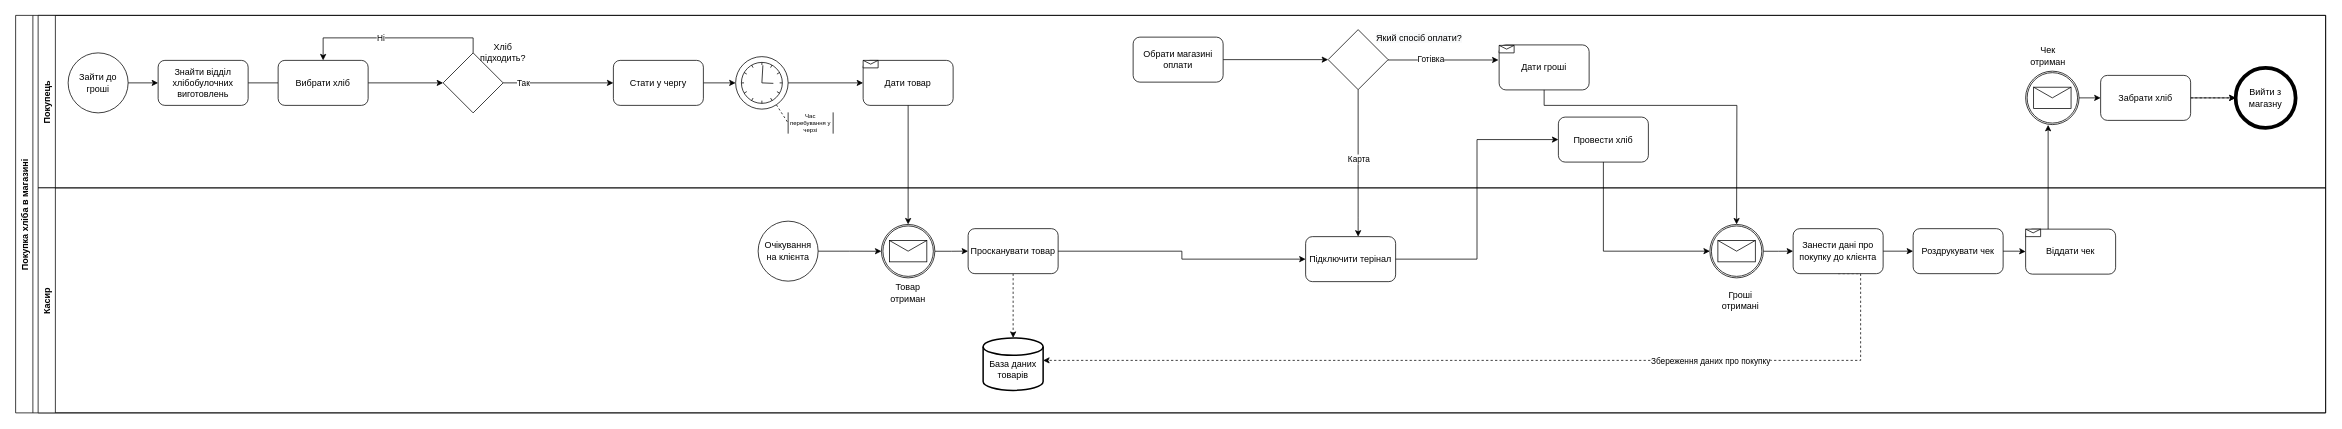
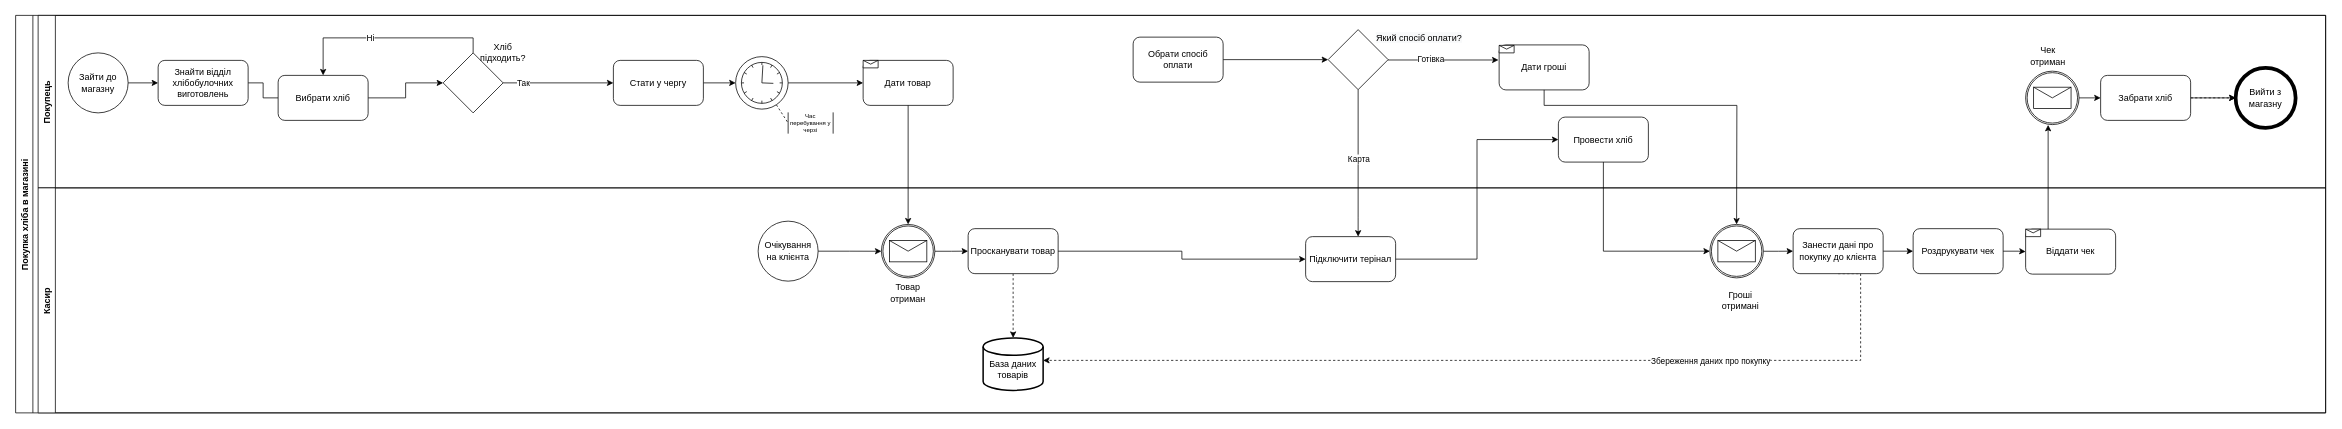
  <mxCell id="0" />
  <mxCell id="1" parent="0" />
  <mxCell id="2" value="Покупка хліба в магазині" style="swimlane;horizontal=0;" parent="1" vertex="1"><mxGeometry x="20" y="20" width="3080" height="530" as="geometry" /></mxCell>
  <mxCell id="3" value="Покупець" style="swimlane;horizontal=0;" parent="2" vertex="1"><mxGeometry x="30" width="3050" height="230" as="geometry" /></mxCell>
  <mxCell id="4" style="edgeStyle=orthogonalEdgeStyle;rounded=0;orthogonalLoop=1;jettySize=auto;html=1;entryX=0;entryY=0.5;entryDx=0;entryDy=0;" parent="3" source="5" target="8" edge="1"><mxGeometry relative="1" as="geometry" /></mxCell>
- <mxCell id="5" value="Зайти до гроші" style="ellipse;whiteSpace=wrap;html=1;aspect=fixed;" parent="3" vertex="1"><mxGeometry x="40" y="50" width="80" height="80" as="geometry" /></mxCell>
+ <mxCell id="5" value="Зайти до магазну" style="ellipse;whiteSpace=wrap;html=1;aspect=fixed;" parent="3" vertex="1"><mxGeometry x="40" y="50" width="80" height="80" as="geometry" /></mxCell>
  <mxCell id="6" value="Вийти з магазну" style="ellipse;whiteSpace=wrap;html=1;aspect=fixed;strokeWidth=5;" parent="3" vertex="1"><mxGeometry x="2930" y="70.01" width="80" height="80" as="geometry" /></mxCell>
  <mxCell id="7" style="edgeStyle=orthogonalEdgeStyle;rounded=0;orthogonalLoop=1;jettySize=auto;html=1;entryX=0;entryY=0.5;entryDx=0;entryDy=0;endArrow=none;" parent="3" source="8" target="10" edge="1"><mxGeometry relative="1" as="geometry" /></mxCell>
  <mxCell id="8" value="Знайти відділ хлібобулочних виготовлень" style="rounded=1;whiteSpace=wrap;html=1;strokeWidth=1;" parent="3" vertex="1"><mxGeometry x="160" y="60" width="120" height="60" as="geometry" /></mxCell>
  <mxCell id="9" style="edgeStyle=orthogonalEdgeStyle;rounded=0;orthogonalLoop=1;jettySize=auto;html=1;entryX=0;entryY=0.5;entryDx=0;entryDy=0;" parent="3" source="10" target="15" edge="1"><mxGeometry relative="1" as="geometry" /></mxCell>
- <mxCell id="10" value="Вибрати хліб" style="rounded=1;whiteSpace=wrap;html=1;strokeWidth=1;" parent="3" vertex="1"><mxGeometry x="320" y="60" width="120" height="60" as="geometry" /></mxCell>
+ <mxCell id="10" value="Вибрати хліб" style="rounded=1;whiteSpace=wrap;html=1;strokeWidth=1;" parent="3" vertex="1"><mxGeometry x="320" y="80" width="120" height="60" as="geometry" /></mxCell>
  <mxCell id="11" style="edgeStyle=orthogonalEdgeStyle;rounded=0;orthogonalLoop=1;jettySize=auto;html=1;entryX=0.5;entryY=0;entryDx=0;entryDy=0;" parent="3" source="15" target="10" edge="1"><mxGeometry relative="1" as="geometry"><Array as="points"><mxPoint x="580" y="30" /><mxPoint x="380" y="30" /></Array></mxGeometry></mxCell>
  <mxCell id="12" value="Ні" style="edgeLabel;html=1;align=center;verticalAlign=middle;resizable=0;points=[];" parent="11" vertex="1" connectable="0"><mxGeometry x="0.369" y="-1" relative="1" as="geometry"><mxPoint x="27" as="offset" /></mxGeometry></mxCell>
  <mxCell id="13" style="edgeStyle=orthogonalEdgeStyle;rounded=0;orthogonalLoop=1;jettySize=auto;html=1;entryX=0;entryY=0.5;entryDx=0;entryDy=0;" parent="3" source="15" target="17" edge="1"><mxGeometry relative="1" as="geometry"><Array as="points" /><mxPoint x="610" y="90" as="targetPoint" /></mxGeometry></mxCell>
  <mxCell id="14" value="Так" style="edgeLabel;html=1;align=center;verticalAlign=middle;resizable=0;points=[];" parent="13" vertex="1" connectable="0"><mxGeometry x="0.752" relative="1" as="geometry"><mxPoint x="-103" y="-1" as="offset" /></mxGeometry></mxCell>
  <mxCell id="15" value="" style="rhombus;whiteSpace=wrap;html=1;strokeWidth=1;" parent="3" vertex="1"><mxGeometry x="540" y="50" width="80" height="80" as="geometry" /></mxCell>
  <mxCell id="16" style="edgeStyle=orthogonalEdgeStyle;rounded=0;orthogonalLoop=1;jettySize=auto;html=1;entryX=0;entryY=0.5;entryDx=0;entryDy=0;entryPerimeter=0;" parent="3" source="17" target="19" edge="1"><mxGeometry relative="1" as="geometry" /></mxCell>
  <mxCell id="17" value="Стати у чергу" style="rounded=1;whiteSpace=wrap;html=1;strokeWidth=1;" parent="3" vertex="1"><mxGeometry x="767" y="60" width="120" height="60" as="geometry" /></mxCell>
  <mxCell id="18" style="edgeStyle=orthogonalEdgeStyle;rounded=0;orthogonalLoop=1;jettySize=auto;html=1;entryX=0;entryY=0.5;entryDx=0;entryDy=0;" parent="3" source="19" target="28" edge="1"><mxGeometry relative="1" as="geometry" /></mxCell>
  <mxCell id="19" value="" style="points=[[0.145,0.145,0],[0.5,0,0],[0.855,0.145,0],[1,0.5,0],[0.855,0.855,0],[0.5,1,0],[0.145,0.855,0],[0,0.5,0]];shape=mxgraph.bpmn.event;html=1;verticalLabelPosition=bottom;labelBackgroundColor=#ffffff;verticalAlign=top;align=center;perimeter=ellipsePerimeter;outlineConnect=0;aspect=fixed;outline=standard;symbol=timer;" parent="3" vertex="1"><mxGeometry x="930" y="55" width="70" height="70" as="geometry" /></mxCell>
  <mxCell id="20" style="edgeStyle=orthogonalEdgeStyle;rounded=0;orthogonalLoop=1;jettySize=auto;html=1;entryX=-0.007;entryY=0.335;entryDx=0;entryDy=0;entryPerimeter=0;" parent="3" source="22" target="23" edge="1"><mxGeometry relative="1" as="geometry"><Array as="points"><mxPoint x="1948" y="59" /></Array></mxGeometry></mxCell>
  <mxCell id="21" value="Готівка" style="edgeLabel;html=1;align=center;verticalAlign=middle;resizable=0;points=[];" parent="20" vertex="1" connectable="0"><mxGeometry x="-0.222" relative="1" as="geometry"><mxPoint y="-1" as="offset" /></mxGeometry></mxCell>
  <mxCell id="22" value="" style="rhombus;whiteSpace=wrap;html=1;" parent="3" vertex="1"><mxGeometry x="1720" y="19" width="80" height="80" as="geometry" /></mxCell>
  <mxCell id="23" value="Дати гроші" style="rounded=1;whiteSpace=wrap;html=1;" parent="3" vertex="1"><mxGeometry x="1948" y="39.38" width="120" height="60" as="geometry" /></mxCell>
  <mxCell id="24" style="edgeStyle=orthogonalEdgeStyle;rounded=0;orthogonalLoop=1;jettySize=auto;html=1;entryX=0;entryY=0.5;entryDx=0;entryDy=0;" parent="3" source="26" target="22" edge="1"><mxGeometry relative="1" as="geometry" /></mxCell>
  <mxCell id="25" value="&lt;span style=&quot;font-size: 12px ; background-color: rgb(248 , 249 , 250)&quot;&gt;Який спосіб оплати?&lt;/span&gt;" style="edgeLabel;html=1;align=center;verticalAlign=middle;resizable=0;points=[];" parent="24" vertex="1" connectable="0"><mxGeometry x="-0.211" relative="1" as="geometry"><mxPoint x="205" y="-30" as="offset" /></mxGeometry></mxCell>
- <mxCell id="26" value="Обрати магазині оплати" style="rounded=1;whiteSpace=wrap;html=1;" parent="3" vertex="1"><mxGeometry x="1460" y="29" width="120" height="60" as="geometry" /></mxCell>
+ <mxCell id="26" value="Обрати спосіб оплати" style="rounded=1;whiteSpace=wrap;html=1;" parent="3" vertex="1"><mxGeometry x="1460" y="29" width="120" height="60" as="geometry" /></mxCell>
  <mxCell id="27" value="Провести хліб" style="rounded=1;whiteSpace=wrap;html=1;" parent="3" vertex="1"><mxGeometry x="2027" y="135.62" width="120" height="60" as="geometry" /></mxCell>
  <mxCell id="28" value="Дати товар" style="rounded=1;whiteSpace=wrap;html=1;" parent="3" vertex="1"><mxGeometry x="1100" y="60" width="120" height="60" as="geometry" /></mxCell>
  <mxCell id="29" value="" style="shape=message;html=1;whiteSpace=wrap;html=1;outlineConnect=0;strokeWidth=1;" parent="3" vertex="1"><mxGeometry x="1100" y="60" width="20" height="10" as="geometry" /></mxCell>
  <mxCell id="30" style="edgeStyle=orthogonalEdgeStyle;rounded=0;orthogonalLoop=1;jettySize=auto;html=1;exitX=0.5;exitY=1;exitDx=0;exitDy=0;" parent="3" source="22" target="46" edge="1"><mxGeometry relative="1" as="geometry"><mxPoint x="1705" y="140" as="sourcePoint" /><Array as="points"><mxPoint x="1760" y="270" /><mxPoint x="1760" y="270" /></Array></mxGeometry></mxCell>
  <mxCell id="31" value="Карта" style="edgeLabel;html=1;align=center;verticalAlign=middle;resizable=0;points=[];" parent="30" vertex="1" connectable="0"><mxGeometry x="-0.362" y="1" relative="1" as="geometry"><mxPoint x="-1" y="29" as="offset" /></mxGeometry></mxCell>
  <mxCell id="32" value="Час перебування у черзі" style="shape=partialRectangle;whiteSpace=wrap;top=0;bottom=0;fillColor=none;strokeWidth=1;fontSize=8;" parent="3" vertex="1"><mxGeometry x="1000" y="130" width="60" height="27" as="geometry" /></mxCell>
  <mxCell id="33" value="" style="endArrow=none;dashed=1;html=1;entryX=0;entryY=0.5;entryDx=0;entryDy=0;" parent="3" source="19" target="32" edge="1"><mxGeometry width="50" height="50" relative="1" as="geometry"><mxPoint x="980" y="130" as="sourcePoint" /><mxPoint x="990.075" y="148.575" as="targetPoint" /></mxGeometry></mxCell>
  <mxCell id="34" value="" style="shape=message;html=1;whiteSpace=wrap;html=1;outlineConnect=0;strokeWidth=1;" parent="3" vertex="1"><mxGeometry x="1948" y="40" width="20" height="10" as="geometry" /></mxCell>
  <mxCell id="35" style="edgeStyle=orthogonalEdgeStyle;rounded=0;orthogonalLoop=1;jettySize=auto;html=1;entryX=0;entryY=0.5;entryDx=0;entryDy=0;dashed=1;" parent="3" source="37" target="6" edge="1"><mxGeometry relative="1" as="geometry" /></mxCell>
  <mxCell id="36" value="" style="edgeStyle=orthogonalEdgeStyle;rounded=0;orthogonalLoop=1;jettySize=auto;html=1;" parent="3" source="37" target="6" edge="1"><mxGeometry relative="1" as="geometry" /></mxCell>
  <mxCell id="37" value="Забрати хліб" style="rounded=1;whiteSpace=wrap;html=1;" parent="3" vertex="1"><mxGeometry x="2750" y="80" width="120" height="60" as="geometry" /></mxCell>
  <mxCell id="38" style="edgeStyle=orthogonalEdgeStyle;rounded=0;orthogonalLoop=1;jettySize=auto;html=1;entryX=0;entryY=0.5;entryDx=0;entryDy=0;" parent="3" source="39" target="37" edge="1"><mxGeometry relative="1" as="geometry"><Array as="points"><mxPoint x="2680" y="110" /><mxPoint x="2680" y="110" /></Array></mxGeometry></mxCell>
  <mxCell id="39" value="" style="points=[[0.145,0.145,0],[0.5,0,0],[0.855,0.145,0],[1,0.5,0],[0.855,0.855,0],[0.5,1,0],[0.145,0.855,0],[0,0.5,0]];shape=mxgraph.bpmn.event;html=1;verticalLabelPosition=bottom;labelBackgroundColor=#ffffff;verticalAlign=top;align=center;perimeter=ellipsePerimeter;outlineConnect=0;aspect=fixed;outline=catching;symbol=message;" parent="3" vertex="1"><mxGeometry x="2650" y="74.38" width="71.25" height="71.25" as="geometry" /></mxCell>
  <mxCell id="40" value="Хліб підходить?" style="text;html=1;strokeColor=none;fillColor=none;align=center;verticalAlign=middle;whiteSpace=wrap;rounded=0;" parent="3" vertex="1"><mxGeometry x="600" y="39.38" width="40" height="20" as="geometry" /></mxCell>
  <mxCell id="41" value="Чек отриман" style="text;html=1;strokeColor=none;fillColor=none;align=center;verticalAlign=middle;whiteSpace=wrap;rounded=0;" parent="3" vertex="1"><mxGeometry x="2650" y="39.38" width="60" height="30" as="geometry" /></mxCell>
  <mxCell id="42" value="Касир" style="swimlane;horizontal=0;" parent="2" vertex="1"><mxGeometry x="30" y="230" width="3050" height="300" as="geometry" /></mxCell>
  <mxCell id="43" style="edgeStyle=orthogonalEdgeStyle;rounded=0;orthogonalLoop=1;jettySize=auto;html=1;entryX=0.5;entryY=0;entryDx=0;entryDy=0;entryPerimeter=0;dashed=1;" parent="42" source="44" target="45" edge="1"><mxGeometry relative="1" as="geometry" /></mxCell>
  <mxCell id="44" value="Просканувати товар" style="rounded=1;whiteSpace=wrap;html=1;" parent="42" vertex="1"><mxGeometry x="1240" y="54.37" width="120" height="60" as="geometry" /></mxCell>
  <mxCell id="45" value="&lt;br&gt;База даних товарів" style="strokeWidth=2;html=1;shape=mxgraph.flowchart.database;whiteSpace=wrap;" parent="42" vertex="1"><mxGeometry x="1260" y="200" width="80" height="70" as="geometry" /></mxCell>
  <mxCell id="46" value="Підключити терінал" style="rounded=1;whiteSpace=wrap;html=1;" parent="42" vertex="1"><mxGeometry x="1690" y="65" width="120" height="60" as="geometry" /></mxCell>
  <mxCell id="47" value="Роздрукувати чек" style="rounded=1;whiteSpace=wrap;html=1;" parent="42" vertex="1"><mxGeometry x="2500" y="54.38" width="120" height="60" as="geometry" /></mxCell>
  <mxCell id="48" style="edgeStyle=orthogonalEdgeStyle;rounded=0;orthogonalLoop=1;jettySize=auto;html=1;entryX=0;entryY=0.5;entryDx=0;entryDy=0;" parent="42" source="51" target="55" edge="1"><mxGeometry relative="1" as="geometry" /></mxCell>
  <mxCell id="49" style="edgeStyle=orthogonalEdgeStyle;rounded=0;orthogonalLoop=1;jettySize=auto;html=1;dashed=1;exitX=0.5;exitY=1;exitDx=0;exitDy=0;" parent="42" source="55" edge="1"><mxGeometry relative="1" as="geometry"><mxPoint x="1340" y="230" as="targetPoint" /><Array as="points"><mxPoint x="2430" y="114" /><mxPoint x="2430" y="230" /></Array></mxGeometry></mxCell>
  <mxCell id="50" value="Збереження даних про покупку" style="edgeLabel;html=1;align=center;verticalAlign=middle;resizable=0;points=[];" parent="49" vertex="1" connectable="0"><mxGeometry x="-0.674" y="-4" relative="1" as="geometry"><mxPoint x="-145" y="4" as="offset" /></mxGeometry></mxCell>
  <mxCell id="51" value="" style="points=[[0.145,0.145,0],[0.5,0,0],[0.855,0.145,0],[1,0.5,0],[0.855,0.855,0],[0.5,1,0],[0.145,0.855,0],[0,0.5,0]];shape=mxgraph.bpmn.event;html=1;verticalLabelPosition=bottom;labelBackgroundColor=#ffffff;verticalAlign=top;align=center;perimeter=ellipsePerimeter;outlineConnect=0;aspect=fixed;outline=catching;symbol=message;" parent="42" vertex="1"><mxGeometry x="2229" y="48.75" width="71.25" height="71.25" as="geometry" /></mxCell>
  <mxCell id="52" style="edgeStyle=orthogonalEdgeStyle;rounded=0;orthogonalLoop=1;jettySize=auto;html=1;entryX=0;entryY=0.5;entryDx=0;entryDy=0;" parent="42" source="53" target="44" edge="1"><mxGeometry relative="1" as="geometry" /></mxCell>
  <mxCell id="53" value="" style="points=[[0.145,0.145,0],[0.5,0,0],[0.855,0.145,0],[1,0.5,0],[0.855,0.855,0],[0.5,1,0],[0.145,0.855,0],[0,0.5,0]];shape=mxgraph.bpmn.event;html=1;verticalLabelPosition=bottom;labelBackgroundColor=#ffffff;verticalAlign=top;align=center;perimeter=ellipsePerimeter;outlineConnect=0;aspect=fixed;outline=catching;symbol=message;" parent="42" vertex="1"><mxGeometry x="1124.38" y="48.75" width="71.25" height="71.25" as="geometry" /></mxCell>
  <mxCell id="54" style="edgeStyle=orthogonalEdgeStyle;rounded=0;orthogonalLoop=1;jettySize=auto;html=1;entryX=0;entryY=0.5;entryDx=0;entryDy=0;" parent="42" source="55" target="47" edge="1"><mxGeometry relative="1" as="geometry" /></mxCell>
  <mxCell id="55" value="Занести дані про покупку до клієнта" style="rounded=1;whiteSpace=wrap;html=1;" parent="42" vertex="1"><mxGeometry x="2340" y="54.38" width="120" height="60" as="geometry" /></mxCell>
  <mxCell id="56" value="Віддати чек" style="rounded=1;whiteSpace=wrap;html=1;" parent="42" vertex="1"><mxGeometry x="2650" y="55" width="120" height="60" as="geometry" /></mxCell>
  <mxCell id="57" value="" style="shape=message;html=1;whiteSpace=wrap;html=1;outlineConnect=0;strokeWidth=1;" parent="42" vertex="1"><mxGeometry x="2650" y="55" width="20" height="10" as="geometry" /></mxCell>
  <mxCell id="58" style="edgeStyle=orthogonalEdgeStyle;rounded=0;orthogonalLoop=1;jettySize=auto;html=1;entryX=0;entryY=0.5;entryDx=0;entryDy=0;" parent="42" source="47" target="56" edge="1"><mxGeometry relative="1" as="geometry" /></mxCell>
  <mxCell id="59" value="Товар отриман" style="text;html=1;strokeColor=none;fillColor=none;align=center;verticalAlign=middle;whiteSpace=wrap;rounded=0;" parent="42" vertex="1"><mxGeometry x="1130" y="125" width="60" height="30" as="geometry" /></mxCell>
  <mxCell id="60" value="Гроші отримані" style="text;html=1;strokeColor=none;fillColor=none;align=center;verticalAlign=middle;whiteSpace=wrap;rounded=0;" parent="42" vertex="1"><mxGeometry x="2240" y="135" width="60" height="30" as="geometry" /></mxCell>
  <mxCell id="61" style="edgeStyle=orthogonalEdgeStyle;rounded=0;orthogonalLoop=1;jettySize=auto;html=1;" parent="42" source="62" target="53" edge="1"><mxGeometry relative="1" as="geometry"><mxPoint x="920" y="85" as="targetPoint" /></mxGeometry></mxCell>
  <mxCell id="62" value="Очікування на клієнта" style="ellipse;whiteSpace=wrap;html=1;aspect=fixed;" parent="42" vertex="1"><mxGeometry x="960" y="44.37" width="80" height="80" as="geometry" /></mxCell>
  <mxCell id="63" style="edgeStyle=orthogonalEdgeStyle;rounded=0;orthogonalLoop=1;jettySize=auto;html=1;" parent="2" source="23" target="51" edge="1"><mxGeometry relative="1" as="geometry"><Array as="points"><mxPoint x="2038" y="120" /><mxPoint x="2295" y="120" /></Array></mxGeometry></mxCell>
  <mxCell id="64" style="edgeStyle=orthogonalEdgeStyle;rounded=0;orthogonalLoop=1;jettySize=auto;html=1;entryX=0;entryY=0.5;entryDx=0;entryDy=0;entryPerimeter=0;" parent="2" source="27" target="51" edge="1"><mxGeometry relative="1" as="geometry"><Array as="points"><mxPoint x="2117" y="314" /></Array></mxGeometry></mxCell>
  <mxCell id="65" style="edgeStyle=orthogonalEdgeStyle;rounded=0;orthogonalLoop=1;jettySize=auto;html=1;entryX=0.5;entryY=0;entryDx=0;entryDy=0;entryPerimeter=0;" parent="2" source="28" target="53" edge="1"><mxGeometry relative="1" as="geometry" /></mxCell>
  <mxCell id="66" style="edgeStyle=orthogonalEdgeStyle;rounded=0;orthogonalLoop=1;jettySize=auto;html=1;" parent="2" source="56" edge="1"><mxGeometry relative="1" as="geometry"><mxPoint x="2710" y="146" as="targetPoint" /><Array as="points"><mxPoint x="2710" y="146" /></Array></mxGeometry></mxCell>
  <mxCell id="67" style="edgeStyle=orthogonalEdgeStyle;rounded=0;orthogonalLoop=1;jettySize=auto;html=1;" parent="2" source="44" target="46" edge="1"><mxGeometry relative="1" as="geometry"><mxPoint x="1425" y="314.38" as="targetPoint" /></mxGeometry></mxCell>
  <mxCell id="68" style="edgeStyle=orthogonalEdgeStyle;rounded=0;orthogonalLoop=1;jettySize=auto;html=1;entryX=0;entryY=0.5;entryDx=0;entryDy=0;exitX=1;exitY=0.5;exitDx=0;exitDy=0;" parent="2" source="46" target="27" edge="1"><mxGeometry relative="1" as="geometry"><mxPoint x="1991.25" y="165.7" as="sourcePoint" /></mxGeometry></mxCell>
